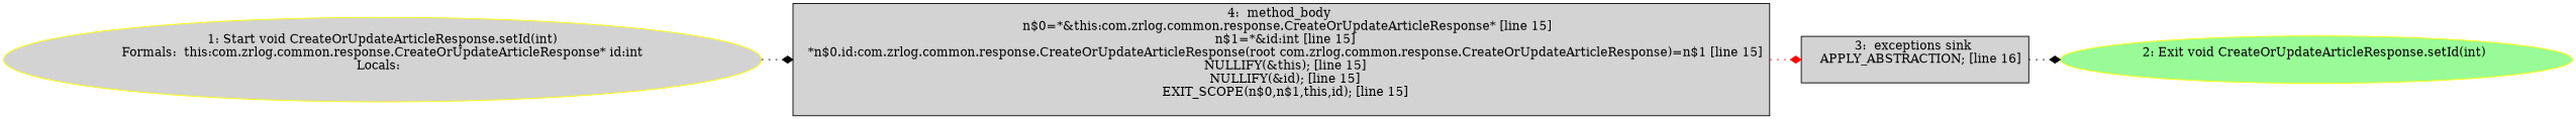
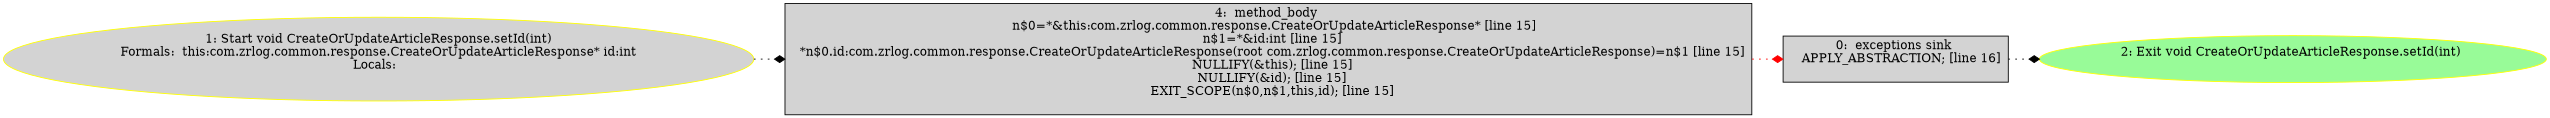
  digraph {
    rankdir=LR
    node [fillcolor=lightgrey style=filled]
    edge [arrowhead=diamond style=dotted]
    n1 [color=yellow label="1: Start void CreateOrUpdateArticleResponse.setId(int)\nFormals:  this:com.zrlog.common.response.CreateOrUpdateArticleResponse* id:int\nLocals:  \n  "]
    n2 [label="4:  method_body \n   n$0=*&this:com.zrlog.common.response.CreateOrUpdateArticleResponse* [line 15]\n  n$1=*&id:int [line 15]\n  *n$0.id:com.zrlog.common.response.CreateOrUpdateArticleResponse(root com.zrlog.common.response.CreateOrUpdateArticleResponse)=n$1 [line 15]\n  NULLIFY(&this); [line 15]\n  NULLIFY(&id); [line 15]\n  EXIT_SCOPE(n$0,n$1,this,id); [line 15]\n " shape=box]
-   n3 [label="3:  exceptions sink \n   APPLY_ABSTRACTION; [line 16]\n " shape=box]
+   n3 [label="0:  exceptions sink \n   APPLY_ABSTRACTION; [line 16]\n " shape=box]
    n4 [color=yellow fillcolor=palegreen label="2: Exit void CreateOrUpdateArticleResponse.setId(int) \n  "]
    n1 -> n2
    n2 -> n3 [color=red]
    n3 -> n4
  }
